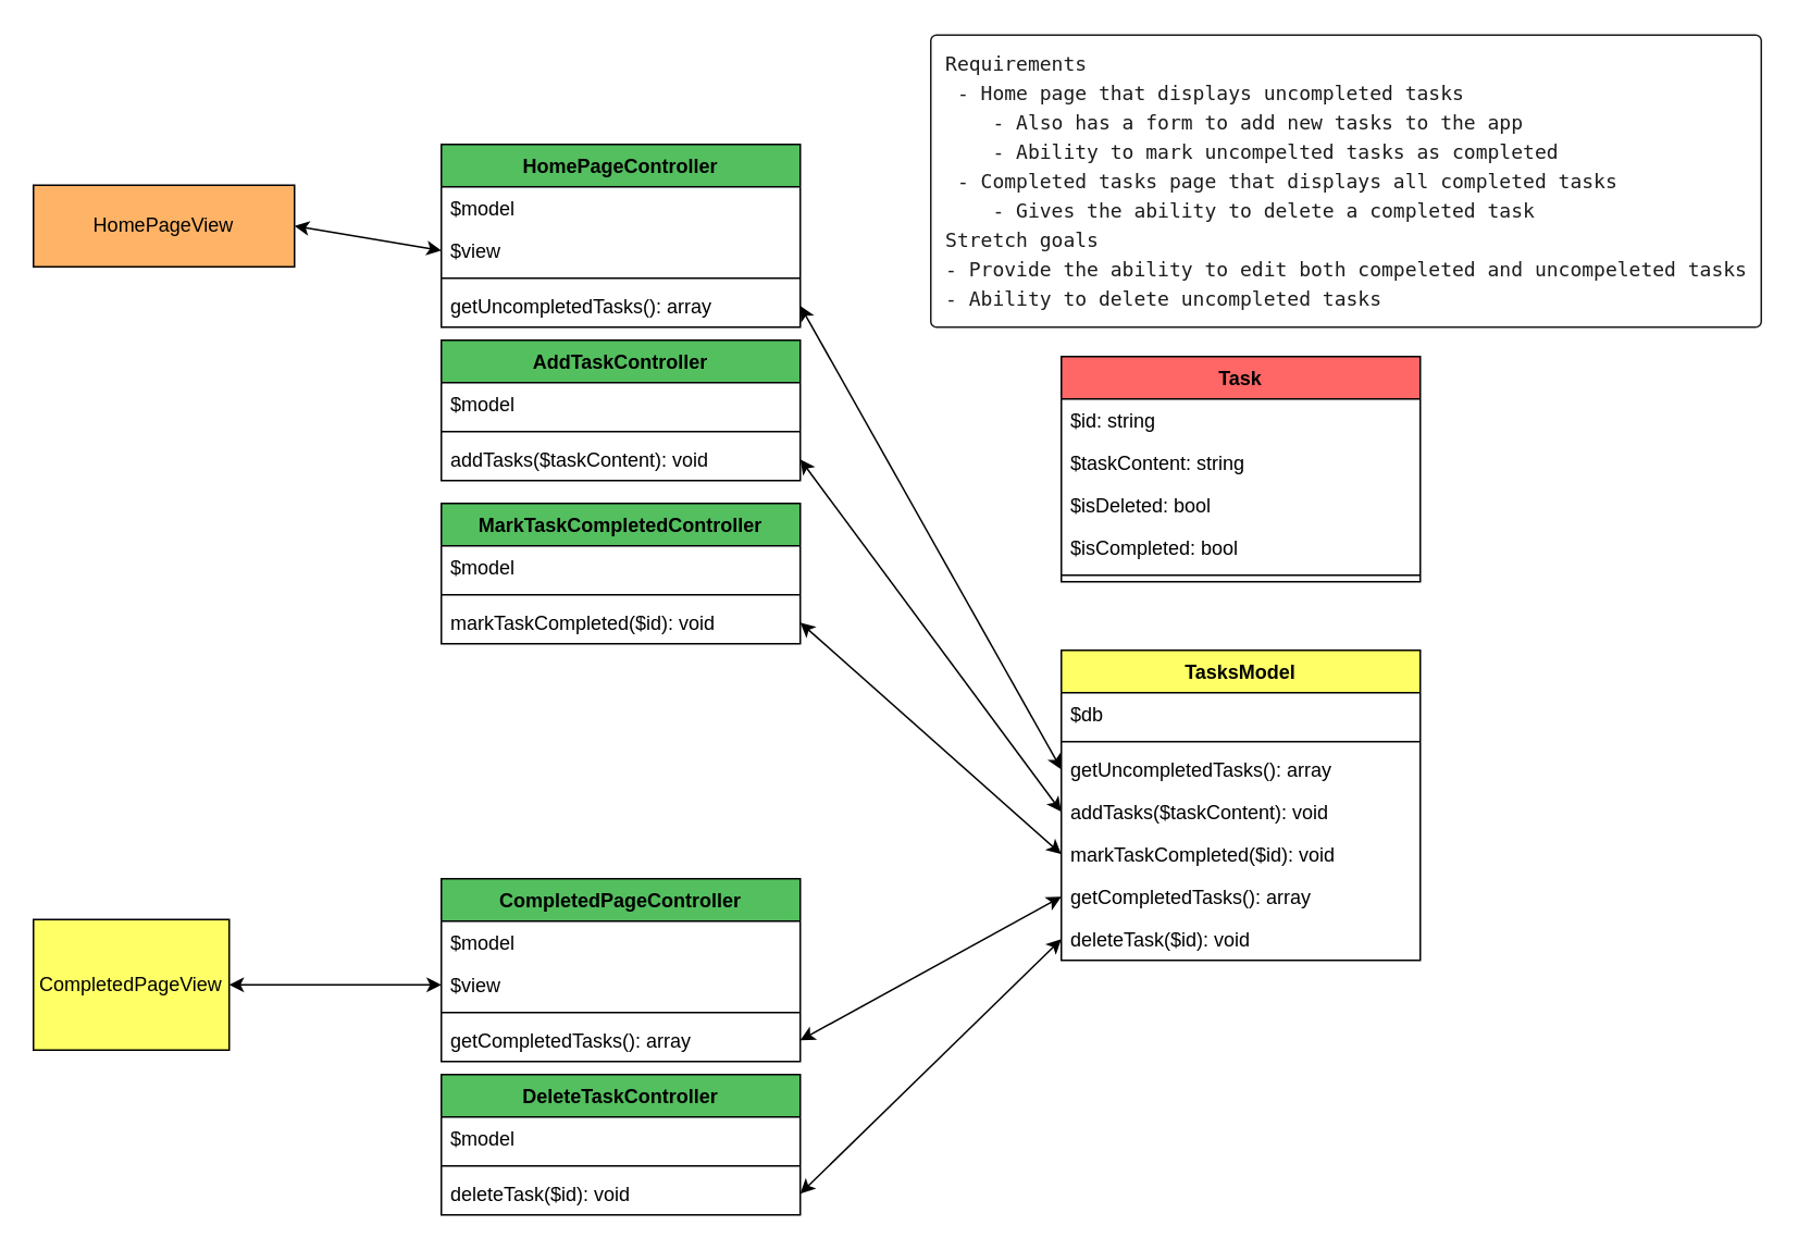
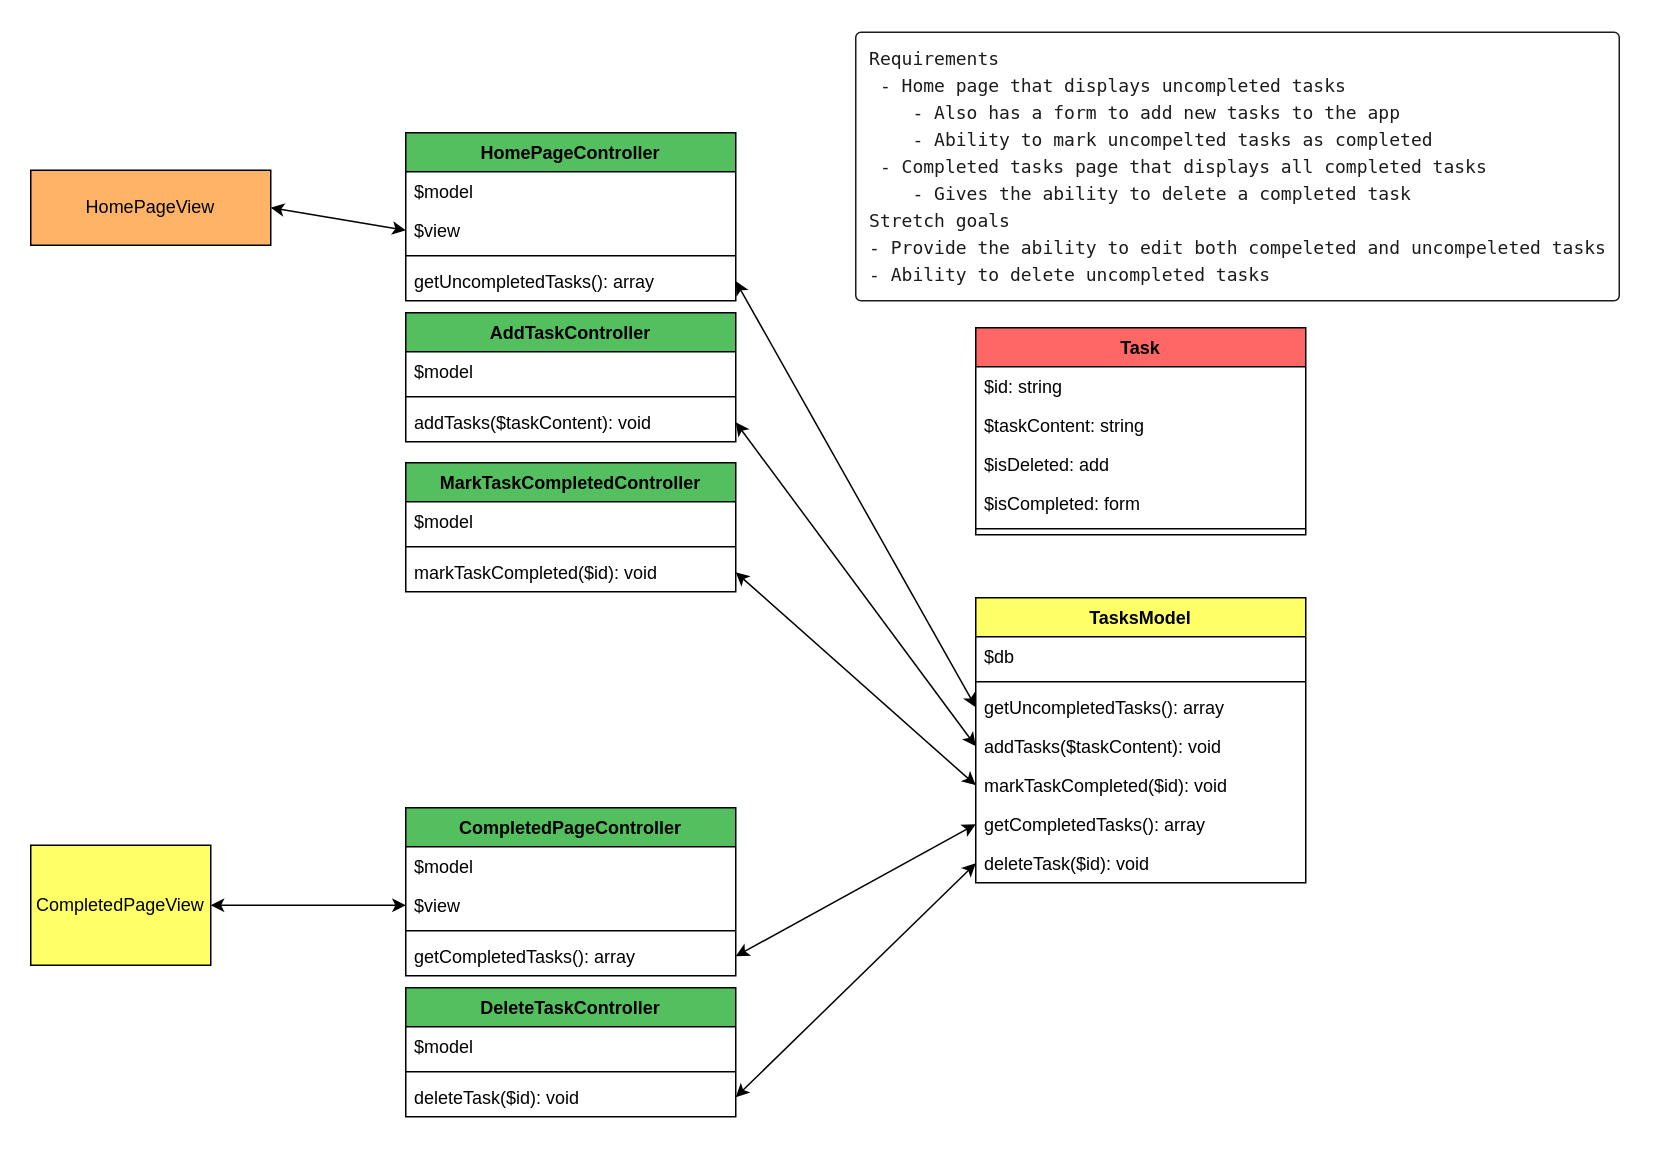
  <mxCell id="0" />
  <mxCell id="1" parent="0" />
  <mxCell id="2" value="HomePageView" style="rounded=0;whiteSpace=wrap;html=1;shadow=0;fillColor=#FFB366;" parent="1" vertex="1"><mxGeometry x="20" y="113" width="160" height="50" as="geometry" /></mxCell>
  <mxCell id="3" value="CompletedPageView" style="rounded=0;whiteSpace=wrap;html=1;shadow=0;fillColor=#ffff66;" parent="1" vertex="1"><mxGeometry x="20" y="563" width="120" height="80" as="geometry" /></mxCell>
  <mxCell id="4" value="" style="endArrow=classic;startArrow=classic;html=1;exitX=1;exitY=0.5;exitDx=0;exitDy=0;entryX=0;entryY=0.5;entryDx=0;entryDy=0;" parent="1" edge="1" target="42" source="15"><mxGeometry width="50" height="50" relative="1" as="geometry"><mxPoint x="470" y="53" as="sourcePoint" /><mxPoint x="650" y="438" as="targetPoint" /></mxGeometry></mxCell>
  <mxCell id="5" value="" style="endArrow=classic;startArrow=classic;html=1;exitX=1;exitY=0.5;exitDx=0;exitDy=0;entryX=0;entryY=0.5;entryDx=0;entryDy=0;" parent="1" edge="1" target="43" source="19"><mxGeometry width="50" height="50" relative="1" as="geometry"><mxPoint x="470" y="273" as="sourcePoint" /><mxPoint x="650" y="468" as="targetPoint" /></mxGeometry></mxCell>
  <mxCell id="6" value="" style="endArrow=classic;startArrow=classic;html=1;exitX=1;exitY=0.5;exitDx=0;exitDy=0;entryX=0;entryY=0.5;entryDx=0;entryDy=0;" parent="1" edge="1" target="44" source="29"><mxGeometry width="50" height="50" relative="1" as="geometry"><mxPoint x="450" y="398" as="sourcePoint" /><mxPoint x="650" y="498" as="targetPoint" /></mxGeometry></mxCell>
  <mxCell id="7" value="" style="endArrow=classic;startArrow=classic;html=1;exitX=1;exitY=0.5;exitDx=0;exitDy=0;entryX=0;entryY=0.5;entryDx=0;entryDy=0;" parent="1" edge="1" target="45" source="34"><mxGeometry width="50" height="50" relative="1" as="geometry"><mxPoint x="490" y="678" as="sourcePoint" /><mxPoint x="650" y="538" as="targetPoint" /></mxGeometry></mxCell>
  <mxCell id="8" value="" style="endArrow=classic;startArrow=classic;html=1;exitX=1;exitY=0.5;exitDx=0;exitDy=0;entryX=0;entryY=0.5;entryDx=0;entryDy=0;" parent="1" edge="1" target="46" source="38"><mxGeometry width="50" height="50" relative="1" as="geometry"><mxPoint x="490" y="728" as="sourcePoint" /><mxPoint x="650" y="568" as="targetPoint" /></mxGeometry></mxCell>
  <mxCell id="9" value="" style="endArrow=classic;startArrow=classic;html=1;entryX=1;entryY=0.5;entryDx=0;entryDy=0;exitX=0;exitY=0.5;exitDx=0;exitDy=0;" parent="1" target="3" edge="1" source="32"><mxGeometry width="50" height="50" relative="1" as="geometry"><mxPoint x="290" y="848" as="sourcePoint" /><mxPoint x="250" y="818" as="targetPoint" /></mxGeometry></mxCell>
  <mxCell id="10" value="" style="endArrow=classic;startArrow=classic;html=1;exitX=0;exitY=0.5;exitDx=0;exitDy=0;entryX=1;entryY=0.5;entryDx=0;entryDy=0;" parent="1" edge="1" target="2" source="13"><mxGeometry width="50" height="50" relative="1" as="geometry"><mxPoint x="270" y="173" as="sourcePoint" /><mxPoint x="230" y="488" as="targetPoint" /></mxGeometry></mxCell>
  <mxCell id="11" value="HomePageController" style="swimlane;fontStyle=1;align=center;verticalAlign=top;childLayout=stackLayout;horizontal=1;startSize=26;horizontalStack=0;resizeParent=1;resizeParentMax=0;resizeLast=0;collapsible=1;marginBottom=0;fillColor=#54BF5F;" vertex="1" parent="1"><mxGeometry x="270" y="88" width="220" height="112" as="geometry" /></mxCell>
  <mxCell id="12" value="$model" style="text;strokeColor=none;fillColor=none;align=left;verticalAlign=top;spacingLeft=4;spacingRight=4;overflow=hidden;rotatable=0;points=[[0,0.5],[1,0.5]];portConstraint=eastwest;" vertex="1" parent="11"><mxGeometry y="26" width="220" height="26" as="geometry" /></mxCell>
  <mxCell id="13" value="$view" style="text;strokeColor=none;fillColor=none;align=left;verticalAlign=top;spacingLeft=4;spacingRight=4;overflow=hidden;rotatable=0;points=[[0,0.5],[1,0.5]];portConstraint=eastwest;" vertex="1" parent="11"><mxGeometry y="52" width="220" height="26" as="geometry" /></mxCell>
  <mxCell id="14" value="" style="line;strokeWidth=1;fillColor=none;align=left;verticalAlign=middle;spacingTop=-1;spacingLeft=3;spacingRight=3;rotatable=0;labelPosition=right;points=[];portConstraint=eastwest;" vertex="1" parent="11"><mxGeometry y="78" width="220" height="8" as="geometry" /></mxCell>
  <mxCell id="15" value="getUncompletedTasks(): array" style="text;strokeColor=none;fillColor=none;align=left;verticalAlign=top;spacingLeft=4;spacingRight=4;overflow=hidden;rotatable=0;points=[[0,0.5],[1,0.5]];portConstraint=eastwest;" vertex="1" parent="11"><mxGeometry y="86" width="220" height="26" as="geometry" /></mxCell>
  <mxCell id="16" value="AddTaskController" style="swimlane;fontStyle=1;align=center;verticalAlign=top;childLayout=stackLayout;horizontal=1;startSize=26;horizontalStack=0;resizeParent=1;resizeParentMax=0;resizeLast=0;collapsible=1;marginBottom=0;fillColor=#54BF5F;" vertex="1" parent="1"><mxGeometry x="270" y="208" width="220" height="86" as="geometry" /></mxCell>
  <mxCell id="17" value="$model" style="text;strokeColor=none;fillColor=none;align=left;verticalAlign=top;spacingLeft=4;spacingRight=4;overflow=hidden;rotatable=0;points=[[0,0.5],[1,0.5]];portConstraint=eastwest;" vertex="1" parent="16"><mxGeometry y="26" width="220" height="26" as="geometry" /></mxCell>
  <mxCell id="18" value="" style="line;strokeWidth=1;fillColor=none;align=left;verticalAlign=middle;spacingTop=-1;spacingLeft=3;spacingRight=3;rotatable=0;labelPosition=right;points=[];portConstraint=eastwest;" vertex="1" parent="16"><mxGeometry y="52" width="220" height="8" as="geometry" /></mxCell>
  <mxCell id="19" value="addTasks($taskContent): void" style="text;strokeColor=none;fillColor=none;align=left;verticalAlign=top;spacingLeft=4;spacingRight=4;overflow=hidden;rotatable=0;points=[[0,0.5],[1,0.5]];portConstraint=eastwest;" vertex="1" parent="16"><mxGeometry y="60" width="220" height="26" as="geometry" /></mxCell>
  <mxCell id="20" value="Task" style="swimlane;fontStyle=1;align=center;verticalAlign=top;childLayout=stackLayout;horizontal=1;startSize=26;horizontalStack=0;resizeParent=1;resizeParentMax=0;resizeLast=0;collapsible=1;marginBottom=0;fillColor=#FF6666;" vertex="1" parent="1"><mxGeometry x="650" y="218" width="220" height="138" as="geometry" /></mxCell>
  <mxCell id="21" value="$id: string" style="text;strokeColor=none;fillColor=none;align=left;verticalAlign=top;spacingLeft=4;spacingRight=4;overflow=hidden;rotatable=0;points=[[0,0.5],[1,0.5]];portConstraint=eastwest;" vertex="1" parent="20"><mxGeometry y="26" width="220" height="26" as="geometry" /></mxCell>
  <mxCell id="22" value="$taskContent: string" style="text;strokeColor=none;fillColor=none;align=left;verticalAlign=top;spacingLeft=4;spacingRight=4;overflow=hidden;rotatable=0;points=[[0,0.5],[1,0.5]];portConstraint=eastwest;" vertex="1" parent="20"><mxGeometry y="52" width="220" height="26" as="geometry" /></mxCell>
- <mxCell id="23" value="$isDeleted: bool" style="text;strokeColor=none;fillColor=none;align=left;verticalAlign=top;spacingLeft=4;spacingRight=4;overflow=hidden;rotatable=0;points=[[0,0.5],[1,0.5]];portConstraint=eastwest;" vertex="1" parent="20"><mxGeometry y="78" width="220" height="26" as="geometry" /></mxCell>
- <mxCell id="24" value="$isCompleted: bool" style="text;strokeColor=none;fillColor=none;align=left;verticalAlign=top;spacingLeft=4;spacingRight=4;overflow=hidden;rotatable=0;points=[[0,0.5],[1,0.5]];portConstraint=eastwest;" vertex="1" parent="20"><mxGeometry y="104" width="220" height="26" as="geometry" /></mxCell>
+ <mxCell id="23" value="$isDeleted: add" style="text;strokeColor=none;fillColor=none;align=left;verticalAlign=top;spacingLeft=4;spacingRight=4;overflow=hidden;rotatable=0;points=[[0,0.5],[1,0.5]];portConstraint=eastwest;" vertex="1" parent="20"><mxGeometry y="78" width="220" height="26" as="geometry" /></mxCell>
+ <mxCell id="24" value="$isCompleted: form" style="text;strokeColor=none;fillColor=none;align=left;verticalAlign=top;spacingLeft=4;spacingRight=4;overflow=hidden;rotatable=0;points=[[0,0.5],[1,0.5]];portConstraint=eastwest;" vertex="1" parent="20"><mxGeometry y="104" width="220" height="26" as="geometry" /></mxCell>
  <mxCell id="25" value="" style="line;strokeWidth=1;fillColor=none;align=left;verticalAlign=middle;spacingTop=-1;spacingLeft=3;spacingRight=3;rotatable=0;labelPosition=right;points=[];portConstraint=eastwest;" vertex="1" parent="20"><mxGeometry y="130" width="220" height="8" as="geometry" /></mxCell>
  <mxCell id="26" value="MarkTaskCompletedController" style="swimlane;fontStyle=1;align=center;verticalAlign=top;childLayout=stackLayout;horizontal=1;startSize=26;horizontalStack=0;resizeParent=1;resizeParentMax=0;resizeLast=0;collapsible=1;marginBottom=0;fillColor=#54BF5F;" vertex="1" parent="1"><mxGeometry x="270" y="308" width="220" height="86" as="geometry" /></mxCell>
  <mxCell id="27" value="$model" style="text;strokeColor=none;fillColor=none;align=left;verticalAlign=top;spacingLeft=4;spacingRight=4;overflow=hidden;rotatable=0;points=[[0,0.5],[1,0.5]];portConstraint=eastwest;" vertex="1" parent="26"><mxGeometry y="26" width="220" height="26" as="geometry" /></mxCell>
  <mxCell id="28" value="" style="line;strokeWidth=1;fillColor=none;align=left;verticalAlign=middle;spacingTop=-1;spacingLeft=3;spacingRight=3;rotatable=0;labelPosition=right;points=[];portConstraint=eastwest;" vertex="1" parent="26"><mxGeometry y="52" width="220" height="8" as="geometry" /></mxCell>
  <mxCell id="29" value="markTaskCompleted($id): void" style="text;strokeColor=none;fillColor=none;align=left;verticalAlign=top;spacingLeft=4;spacingRight=4;overflow=hidden;rotatable=0;points=[[0,0.5],[1,0.5]];portConstraint=eastwest;" vertex="1" parent="26"><mxGeometry y="60" width="220" height="26" as="geometry" /></mxCell>
  <mxCell id="30" value="CompletedPageController" style="swimlane;fontStyle=1;align=center;verticalAlign=top;childLayout=stackLayout;horizontal=1;startSize=26;horizontalStack=0;resizeParent=1;resizeParentMax=0;resizeLast=0;collapsible=1;marginBottom=0;fillColor=#54BF5F;" vertex="1" parent="1"><mxGeometry x="270" y="538" width="220" height="112" as="geometry" /></mxCell>
  <mxCell id="31" value="$model" style="text;strokeColor=none;fillColor=none;align=left;verticalAlign=top;spacingLeft=4;spacingRight=4;overflow=hidden;rotatable=0;points=[[0,0.5],[1,0.5]];portConstraint=eastwest;" vertex="1" parent="30"><mxGeometry y="26" width="220" height="26" as="geometry" /></mxCell>
  <mxCell id="32" value="$view" style="text;strokeColor=none;fillColor=none;align=left;verticalAlign=top;spacingLeft=4;spacingRight=4;overflow=hidden;rotatable=0;points=[[0,0.5],[1,0.5]];portConstraint=eastwest;" vertex="1" parent="30"><mxGeometry y="52" width="220" height="26" as="geometry" /></mxCell>
  <mxCell id="33" value="" style="line;strokeWidth=1;fillColor=none;align=left;verticalAlign=middle;spacingTop=-1;spacingLeft=3;spacingRight=3;rotatable=0;labelPosition=right;points=[];portConstraint=eastwest;" vertex="1" parent="30"><mxGeometry y="78" width="220" height="8" as="geometry" /></mxCell>
  <mxCell id="34" value="getCompletedTasks(): array" style="text;strokeColor=none;fillColor=none;align=left;verticalAlign=top;spacingLeft=4;spacingRight=4;overflow=hidden;rotatable=0;points=[[0,0.5],[1,0.5]];portConstraint=eastwest;" vertex="1" parent="30"><mxGeometry y="86" width="220" height="26" as="geometry" /></mxCell>
  <mxCell id="35" value="DeleteTaskController" style="swimlane;fontStyle=1;align=center;verticalAlign=top;childLayout=stackLayout;horizontal=1;startSize=26;horizontalStack=0;resizeParent=1;resizeParentMax=0;resizeLast=0;collapsible=1;marginBottom=0;fillColor=#54BF5F;" vertex="1" parent="1"><mxGeometry x="270" y="658" width="220" height="86" as="geometry" /></mxCell>
  <mxCell id="36" value="$model" style="text;strokeColor=none;fillColor=none;align=left;verticalAlign=top;spacingLeft=4;spacingRight=4;overflow=hidden;rotatable=0;points=[[0,0.5],[1,0.5]];portConstraint=eastwest;" vertex="1" parent="35"><mxGeometry y="26" width="220" height="26" as="geometry" /></mxCell>
  <mxCell id="37" value="" style="line;strokeWidth=1;fillColor=none;align=left;verticalAlign=middle;spacingTop=-1;spacingLeft=3;spacingRight=3;rotatable=0;labelPosition=right;points=[];portConstraint=eastwest;" vertex="1" parent="35"><mxGeometry y="52" width="220" height="8" as="geometry" /></mxCell>
  <mxCell id="38" value="deleteTask($id): void" style="text;strokeColor=none;fillColor=none;align=left;verticalAlign=top;spacingLeft=4;spacingRight=4;overflow=hidden;rotatable=0;points=[[0,0.5],[1,0.5]];portConstraint=eastwest;" vertex="1" parent="35"><mxGeometry y="60" width="220" height="26" as="geometry" /></mxCell>
  <mxCell id="39" value="TasksModel" style="swimlane;fontStyle=1;align=center;verticalAlign=top;childLayout=stackLayout;horizontal=1;startSize=26;horizontalStack=0;resizeParent=1;resizeParentMax=0;resizeLast=0;collapsible=1;marginBottom=0;fillColor=#FFFF66;" vertex="1" parent="1"><mxGeometry x="650" y="398" width="220" height="190" as="geometry" /></mxCell>
  <mxCell id="40" value="$db" style="text;strokeColor=none;fillColor=none;align=left;verticalAlign=top;spacingLeft=4;spacingRight=4;overflow=hidden;rotatable=0;points=[[0,0.5],[1,0.5]];portConstraint=eastwest;" vertex="1" parent="39"><mxGeometry y="26" width="220" height="26" as="geometry" /></mxCell>
  <mxCell id="41" value="" style="line;strokeWidth=1;fillColor=none;align=left;verticalAlign=middle;spacingTop=-1;spacingLeft=3;spacingRight=3;rotatable=0;labelPosition=right;points=[];portConstraint=eastwest;" vertex="1" parent="39"><mxGeometry y="52" width="220" height="8" as="geometry" /></mxCell>
  <mxCell id="42" value="getUncompletedTasks(): array" style="text;strokeColor=none;fillColor=none;align=left;verticalAlign=top;spacingLeft=4;spacingRight=4;overflow=hidden;rotatable=0;points=[[0,0.5],[1,0.5]];portConstraint=eastwest;" vertex="1" parent="39"><mxGeometry y="60" width="220" height="26" as="geometry" /></mxCell>
  <mxCell id="43" value="addTasks($taskContent): void" style="text;strokeColor=none;fillColor=none;align=left;verticalAlign=top;spacingLeft=4;spacingRight=4;overflow=hidden;rotatable=0;points=[[0,0.5],[1,0.5]];portConstraint=eastwest;" vertex="1" parent="39"><mxGeometry y="86" width="220" height="26" as="geometry" /></mxCell>
  <mxCell id="44" value="markTaskCompleted($id): void" style="text;strokeColor=none;fillColor=none;align=left;verticalAlign=top;spacingLeft=4;spacingRight=4;overflow=hidden;rotatable=0;points=[[0,0.5],[1,0.5]];portConstraint=eastwest;" vertex="1" parent="39"><mxGeometry y="112" width="220" height="26" as="geometry" /></mxCell>
  <mxCell id="45" value="getCompletedTasks(): array" style="text;strokeColor=none;fillColor=none;align=left;verticalAlign=top;spacingLeft=4;spacingRight=4;overflow=hidden;rotatable=0;points=[[0,0.5],[1,0.5]];portConstraint=eastwest;" vertex="1" parent="39"><mxGeometry y="138" width="220" height="26" as="geometry" /></mxCell>
  <mxCell id="46" value="deleteTask($id): void" style="text;strokeColor=none;fillColor=none;align=left;verticalAlign=top;spacingLeft=4;spacingRight=4;overflow=hidden;rotatable=0;points=[[0,0.5],[1,0.5]];portConstraint=eastwest;" vertex="1" parent="39"><mxGeometry y="164" width="220" height="26" as="geometry" /></mxCell>
  <mxCell id="47" value="&lt;pre class=&quot;c-mrkdwn__pre&quot; style=&quot;box-sizing: inherit ; margin-top: 4px ; margin-bottom: 4px ; padding: 8px ; line-height: 1.5 ; overflow-wrap: break-word ; word-break: normal ; border: 1px solid ; border-radius: 4px ; background: rgba(, 0.04) ; color: rgb(29 , 28 , 29) ; text-align: left ; font-family: &amp;#34;monaco&amp;#34; , &amp;#34;menlo&amp;#34; , &amp;#34;consolas&amp;#34; , &amp;#34;courier new&amp;#34; , monospace &amp;#34;important&amp;#34;&quot;&gt;Requirements&lt;span class=&quot;c-mrkdwn__br&quot; style=&quot;box-sizing: inherit ; display: block&quot;&gt;&lt;/span&gt; - Home page that displays uncompleted tasks&lt;br style=&quot;box-sizing: inherit&quot;&gt;    - Also has a form to add new tasks to the app&lt;br style=&quot;box-sizing: inherit&quot;&gt;    - Ability to mark uncompelted tasks as completed&lt;br style=&quot;box-sizing: inherit&quot;&gt; - Completed tasks page that displays all completed tasks&lt;br style=&quot;box-sizing: inherit&quot;&gt;    - Gives the ability to delete a completed task&lt;span class=&quot;c-mrkdwn__br&quot; style=&quot;box-sizing: inherit ; display: block&quot;&gt;&lt;/span&gt;Stretch goals&lt;span class=&quot;c-mrkdwn__br&quot; style=&quot;box-sizing: inherit ; display: block&quot;&gt;&lt;/span&gt;- Provide the ability to edit both compeleted and uncompeleted tasks&lt;br style=&quot;box-sizing: inherit&quot;&gt;- Ability to delete uncompleted tasks&lt;/pre&gt;" style="text;html=1;strokeColor=none;fillColor=none;align=center;verticalAlign=middle;whiteSpace=wrap;rounded=0;" vertex="1" parent="1"><mxGeometry x="570" y="20" width="510" height="180" as="geometry" /></mxCell>
